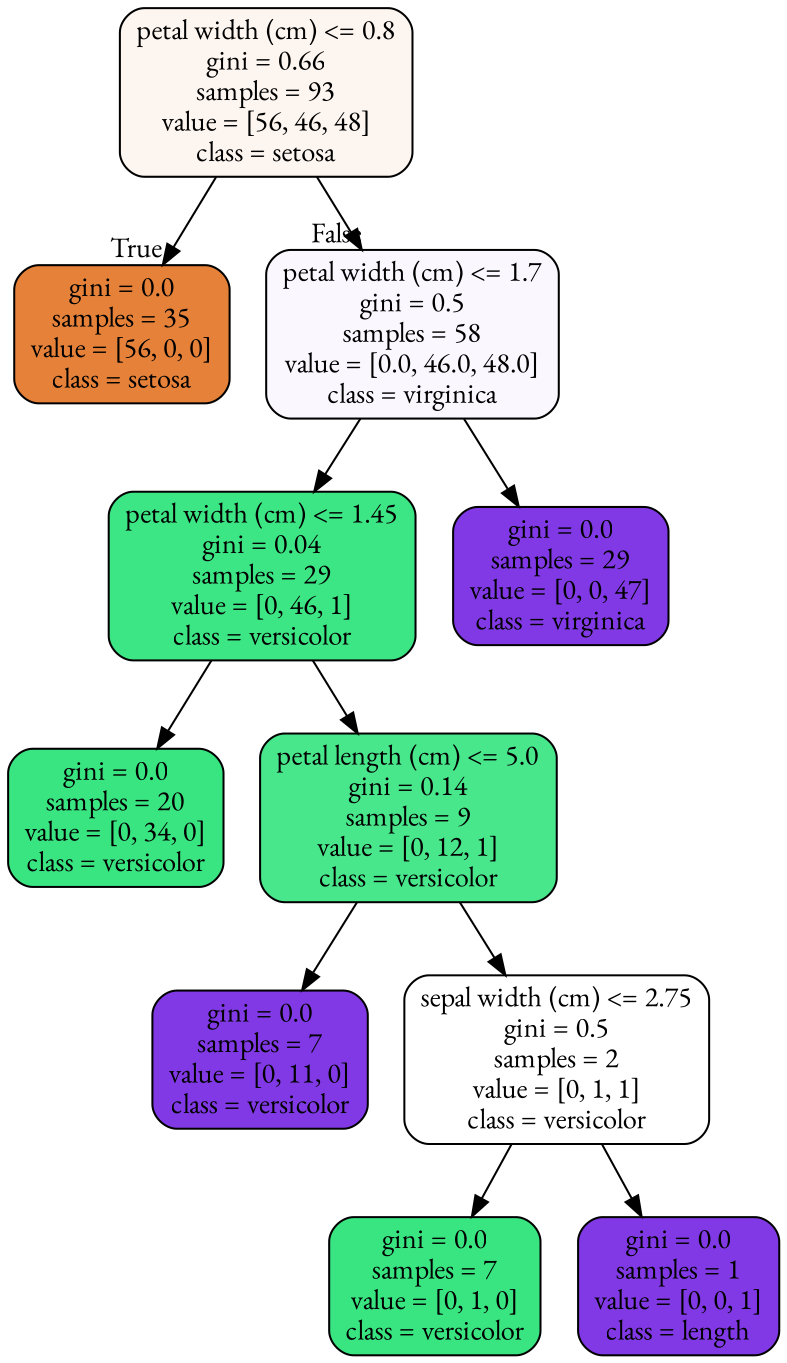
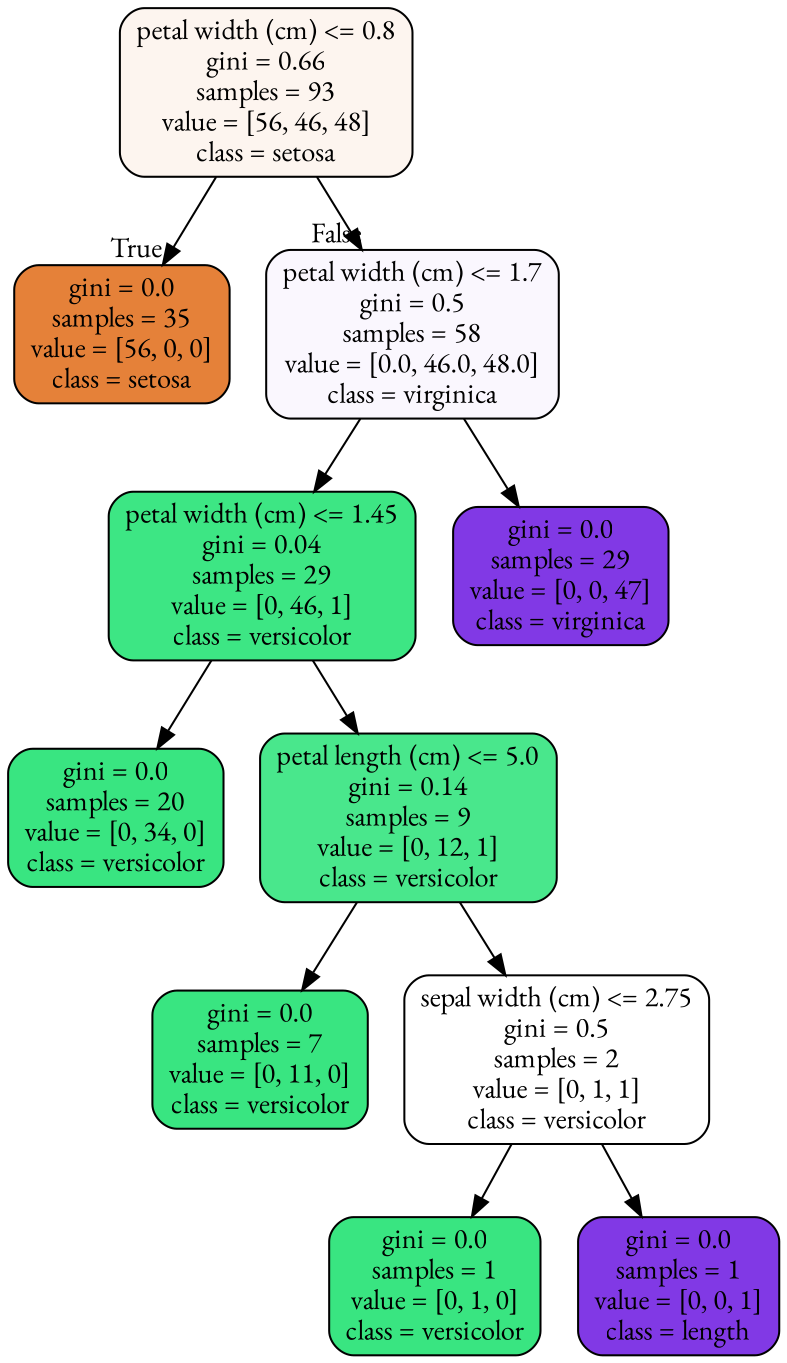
  digraph {
    fontname="EB Garamond"
    node [color=black fillcolor="#39e581" fontname="EB Garamond" shape=box style="filled, rounded"]
    edge [fontname="EB Garamond"]
    n1 [fillcolor="#fdf5ef" label="petal width (cm) <= 0.8\ngini = 0.66\nsamples = 93\nvalue = [56, 46, 48]\nclass = setosa"]
    n2 [fillcolor="#e58139" label="gini = 0.0\nsamples = 35\nvalue = [56, 0, 0]\nclass = setosa"]
    n3 [fillcolor="#faf7fe" label="petal width (cm) <= 1.7\ngini = 0.5\nsamples = 58\nvalue = [0.0, 46.0, 48.0]\nclass = virginica"]
    n4 [fillcolor="#3de684" label="petal width (cm) <= 1.45\ngini = 0.04\nsamples = 29\nvalue = [0, 46, 1]\nclass = versicolor"]
    n5 [fillcolor="#8139e5" label="gini = 0.0\nsamples = 29\nvalue = [0, 0, 47]\nclass = virginica"]
    n6 [label="gini = 0.0\nsamples = 20\nvalue = [0, 34, 0]\nclass = versicolor"]
    n7 [fillcolor="#49e78c" label="petal length (cm) <= 5.0\ngini = 0.14\nsamples = 9\nvalue = [0, 12, 1]\nclass = versicolor"]
-   n8 [fillcolor="#8139e5" label="gini = 0.0\nsamples = 7\nvalue = [0, 11, 0]\nclass = versicolor"]
+   n8 [label="gini = 0.0\nsamples = 7\nvalue = [0, 11, 0]\nclass = versicolor"]
    n9 [fillcolor="#ffffff" label="sepal width (cm) <= 2.75\ngini = 0.5\nsamples = 2\nvalue = [0, 1, 1]\nclass = versicolor"]
-   n10 [label="gini = 0.0\nsamples = 7\nvalue = [0, 1, 0]\nclass = versicolor"]
+   n10 [label="gini = 0.0\nsamples = 1\nvalue = [0, 1, 0]\nclass = versicolor"]
    n11 [fillcolor="#8139e5" label="gini = 0.0\nsamples = 1\nvalue = [0, 0, 1]\nclass = length"]
    n1 -> n2 [headlabel=True labelangle=45 labeldistance=2.5]
    n1 -> n3 [headlabel=False labelangle=-45 labeldistance=2.5]
    n3 -> n4
    n3 -> n5
    n4 -> n6
    n4 -> n7
    n7 -> n8
    n7 -> n9
    n9 -> n10
    n9 -> n11
  }
